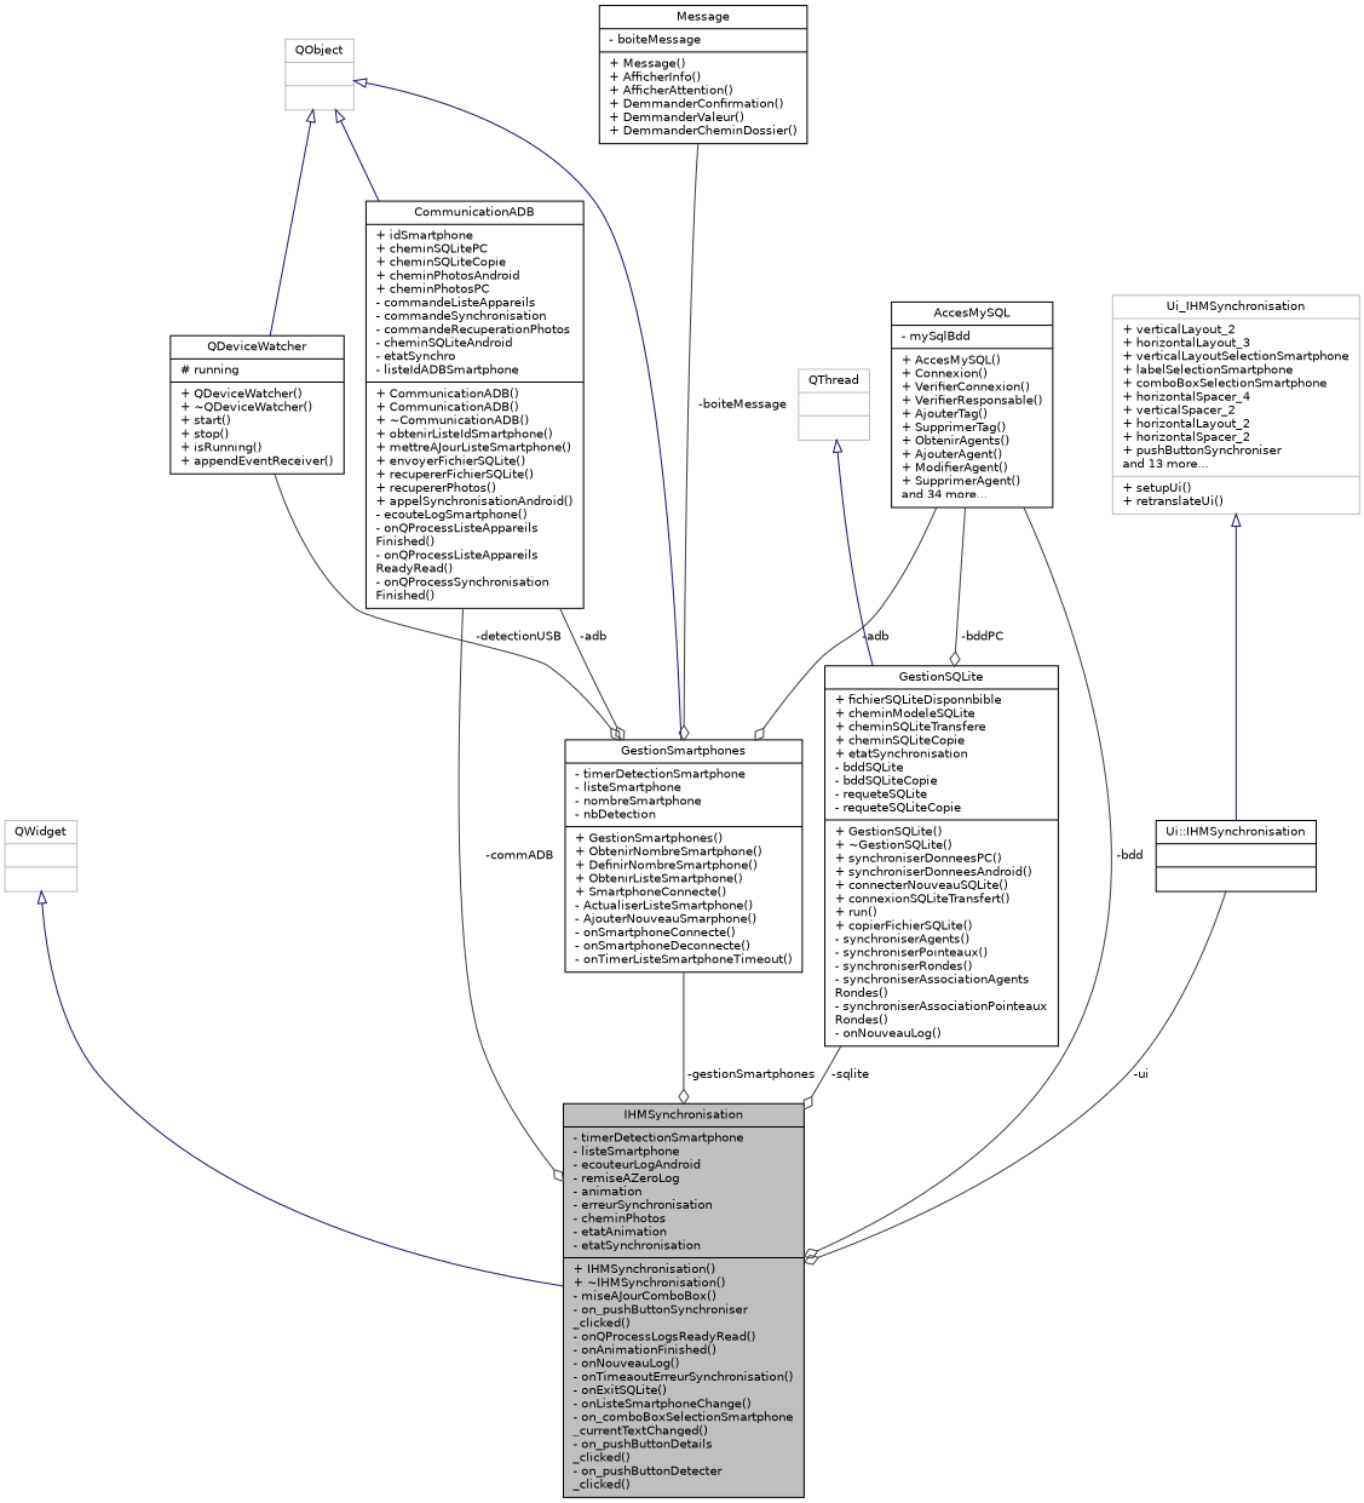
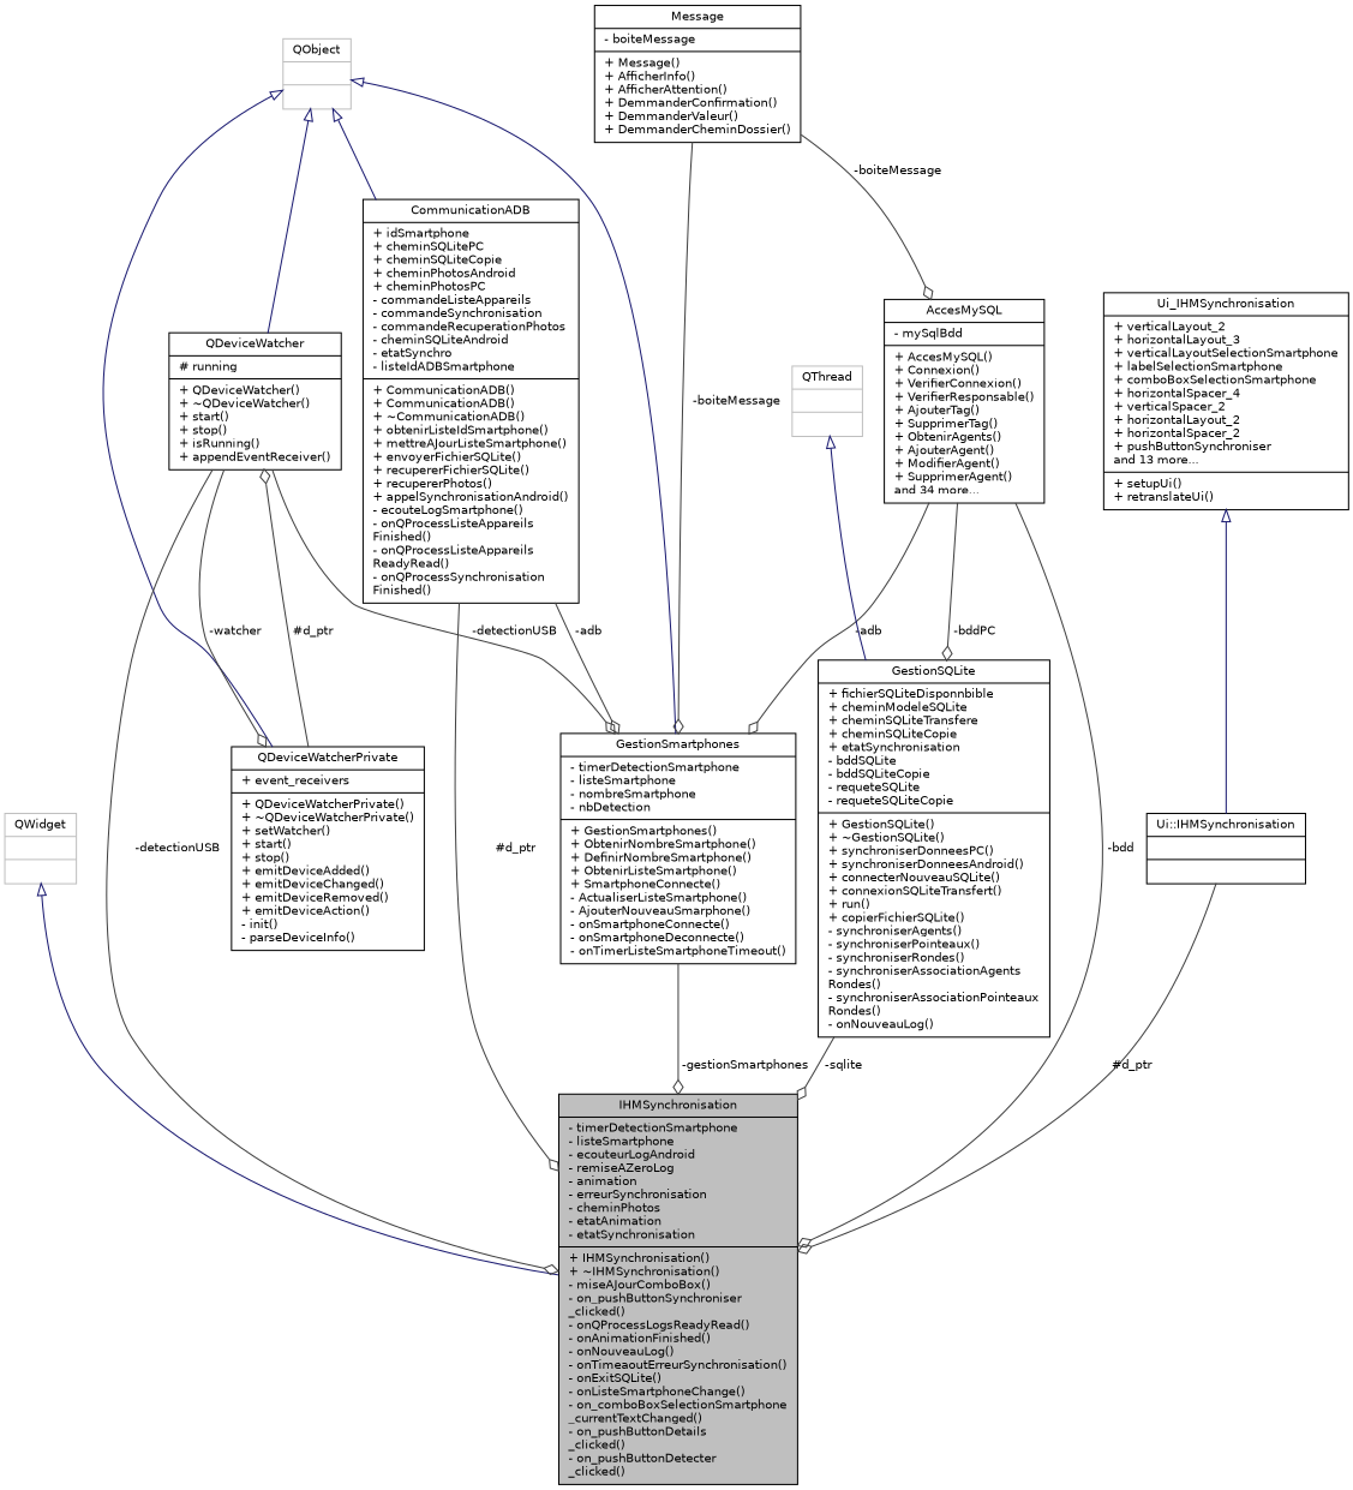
  digraph {
    node [color=black fillcolor=white fontname=Helvetica fontsize=10 shape=record style=filled]
    edge [color=grey25 fontname=Helvetica fontsize=10 labelfontname=Helvetica labelfontsize=10 style=solid arrowhead=odiamond]
    n1 [fillcolor=grey75 fontcolor=black height=0.2 label="{IHMSynchronisation\n|- timerDetectionSmartphone\l- listeSmartphone\l- ecouteurLogAndroid\l- remiseAZeroLog\l- animation\l- erreurSynchronisation\l- cheminPhotos\l- etatAnimation\l- etatSynchronisation\l|+ IHMSynchronisation()\l+ ~IHMSynchronisation()\l- miseAJourComboBox()\l- on_pushButtonSynchroniser\l_clicked()\l- onQProcessLogsReadyRead()\l- onAnimationFinished()\l- onNouveauLog()\l- onTimeaoutErreurSynchronisation()\l- onExitSQLite()\l- onListeSmartphoneChange()\l- on_comboBoxSelectionSmartphone\l_currentTextChanged()\l- on_pushButtonDetails\l_clicked()\l- on_pushButtonDetecter\l_clicked()\l}" width=0.4]
    n2 [color=grey75 height=0.2 label="{QWidget\n||}" width=0.4]
    n3 [height=0.2 label="{CommunicationADB\n|+ idSmartphone\l+ cheminSQLitePC\l+ cheminSQLiteCopie\l+ cheminPhotosAndroid\l+ cheminPhotosPC\l- commandeListeAppareils\l- commandeSynchronisation\l- commandeRecuperationPhotos\l- cheminSQLiteAndroid\l- etatSynchro\l- listeIdADBSmartphone\l|+ CommunicationADB()\l+ CommunicationADB()\l+ ~CommunicationADB()\l+ obtenirListeIdSmartphone()\l+ mettreAJourListeSmartphone()\l+ envoyerFichierSQLite()\l+ recupererFichierSQLite()\l+ recupererPhotos()\l+ appelSynchronisationAndroid()\l- ecouteLogSmartphone()\l- onQProcessListeAppareils\lFinished()\l- onQProcessListeAppareils\lReadyRead()\l- onQProcessSynchronisation\lFinished()\l}" width=0.4]
    n4 [height=0.2 label="{GestionSmartphones\n|- timerDetectionSmartphone\l- listeSmartphone\l- nombreSmartphone\l- nbDetection\l|+ GestionSmartphones()\l+ ObtenirNombreSmartphone()\l+ DefinirNombreSmartphone()\l+ ObtenirListeSmartphone()\l+ SmartphoneConnecte()\l- ActualiserListeSmartphone()\l- AjouterNouveauSmarphone()\l- onSmartphoneConnecte()\l- onSmartphoneDeconnecte()\l- onTimerListeSmartphoneTimeout()\l}" width=0.4]
    n5 [color=grey75 height=0.2 label="{QObject\n||}" width=0.4]
    n6 [height=0.2 label="{QDeviceWatcher\n|# running\l|+ QDeviceWatcher()\l+ ~QDeviceWatcher()\l+ start()\l+ stop()\l+ isRunning()\l+ appendEventReceiver()\l}" width=0.4]
+   n7 [height=0.2 label="{QDeviceWatcherPrivate\n|+ event_receivers\l|+ QDeviceWatcherPrivate()\l+ ~QDeviceWatcherPrivate()\l+ setWatcher()\l+ start()\l+ stop()\l+ emitDeviceAdded()\l+ emitDeviceChanged()\l+ emitDeviceRemoved()\l+ emitDeviceAction()\l- init()\l- parseDeviceInfo()\l}" width=0.4]
    n8 [height=0.2 label="{Message\n|- boiteMessage\l|+ Message()\l+ AfficherInfo()\l+ AfficherAttention()\l+ DemmanderConfirmation()\l+ DemmanderValeur()\l+ DemmanderCheminDossier()\l}" width=0.4]
    n9 [height=0.2 label="{AccesMySQL\n|- mySqlBdd\l|+ AccesMySQL()\l+ Connexion()\l+ VerifierConnexion()\l+ VerifierResponsable()\l+ AjouterTag()\l+ SupprimerTag()\l+ ObtenirAgents()\l+ AjouterAgent()\l+ ModifierAgent()\l+ SupprimerAgent()\land 34 more...\l}" width=0.4]
    n10 [height=0.2 label="{GestionSQLite\n|+ fichierSQLiteDisponnbible\l+ cheminModeleSQLite\l+ cheminSQLiteTransfere\l+ cheminSQLiteCopie\l+ etatSynchronisation\l- bddSQLite\l- bddSQLiteCopie\l- requeteSQLite\l- requeteSQLiteCopie\l|+ GestionSQLite()\l+ ~GestionSQLite()\l+ synchroniserDonneesPC()\l+ synchroniserDonneesAndroid()\l+ connecterNouveauSQLite()\l+ connexionSQLiteTransfert()\l+ run()\l+ copierFichierSQLite()\l- synchroniserAgents()\l- synchroniserPointeaux()\l- synchroniserRondes()\l- synchroniserAssociationAgents\lRondes()\l- synchroniserAssociationPointeaux\lRondes()\l- onNouveauLog()\l}" width=0.4]
    n11 [color=grey75 height=0.2 label="{QThread\n||}" width=0.4]
    n12 [height=0.2 label="{Ui::IHMSynchronisation\n||}" width=0.4]
-   n13 [color=grey75 height=0.2 label="{Ui_IHMSynchronisation\n|+ verticalLayout_2\l+ horizontalLayout_3\l+ verticalLayoutSelectionSmartphone\l+ labelSelectionSmartphone\l+ comboBoxSelectionSmartphone\l+ horizontalSpacer_4\l+ verticalSpacer_2\l+ horizontalLayout_2\l+ horizontalSpacer_2\l+ pushButtonSynchroniser\land 13 more...\l|+ setupUi()\l+ retranslateUi()\l}" width=0.4]
+   n13 [height=0.2 label="{Ui_IHMSynchronisation\n|+ verticalLayout_2\l+ horizontalLayout_3\l+ verticalLayoutSelectionSmartphone\l+ labelSelectionSmartphone\l+ comboBoxSelectionSmartphone\l+ horizontalSpacer_4\l+ verticalSpacer_2\l+ horizontalLayout_2\l+ horizontalSpacer_2\l+ pushButtonSynchroniser\land 13 more...\l|+ setupUi()\l+ retranslateUi()\l}" width=0.4]
    n2 -> n1 [arrowtail=onormal color=midnightblue dir=back arrowhead=""]
-   n3 -> n1 [label=" -commADB"]
+   n3 -> n1 [label=" #d_ptr"]
    n3 -> n4 [label=" -adb"]
    n4 -> n1 [label=" -gestionSmartphones"]
    n5 -> n3 [arrowtail=onormal color=midnightblue dir=back arrowhead=""]
    n5 -> n4 [arrowtail=onormal color=midnightblue dir=back arrowhead=""]
    n5 -> n6 [arrowtail=onormal color=midnightblue dir=back arrowhead=""]
+   n5 -> n7 [arrowtail=onormal color=midnightblue dir=back arrowhead=""]
+   n6 -> n1 [label=" -detectionUSB"]
    n6 -> n4 [label=" -detectionUSB"]
+   n6 -> n7 [label=" -watcher"]
+   n7 -> n6 [label=" #d_ptr"]
    n8 -> n4 [label=" -boiteMessage"]
+   n8 -> n9 [label=" -boiteMessage"]
    n9 -> n1 [label=" -bdd"]
    n9 -> n4 [label=" -adb"]
    n9 -> n10 [label=" -bddPC"]
    n10 -> n1 [label=" -sqlite"]
    n11 -> n10 [arrowtail=onormal color=midnightblue dir=back arrowhead=""]
-   n12 -> n1 [label=" -ui"]
+   n12 -> n1 [label=" #d_ptr"]
    n13 -> n12 [arrowtail=onormal color=midnightblue dir=back arrowhead=""]
  }
